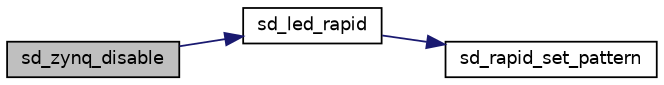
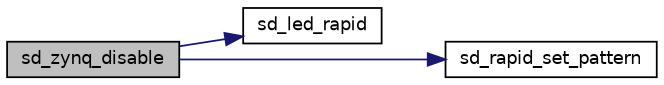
  digraph {
    fontname="DejaVu Sans"
    rankdir=LR
    node [color=black fillcolor=white fontname="DejaVu Sans" fontsize=10 shape=record style=filled]
    edge [color=midnightblue fontname="DejaVu Sans" fontsize=10 labelfontname=Helvetica labelfontsize=10 style=solid]
    n1 [fillcolor=grey75 fontcolor=black height=0.2 label=sd_zynq_disable width=0.4]
    n2 [height=0.2 label=sd_led_rapid width=0.4]
    n3 [height=0.2 label=sd_rapid_set_pattern width=0.4]
    n1 -> n2
-   n2 -> n3
+   n1 -> n3
  }
